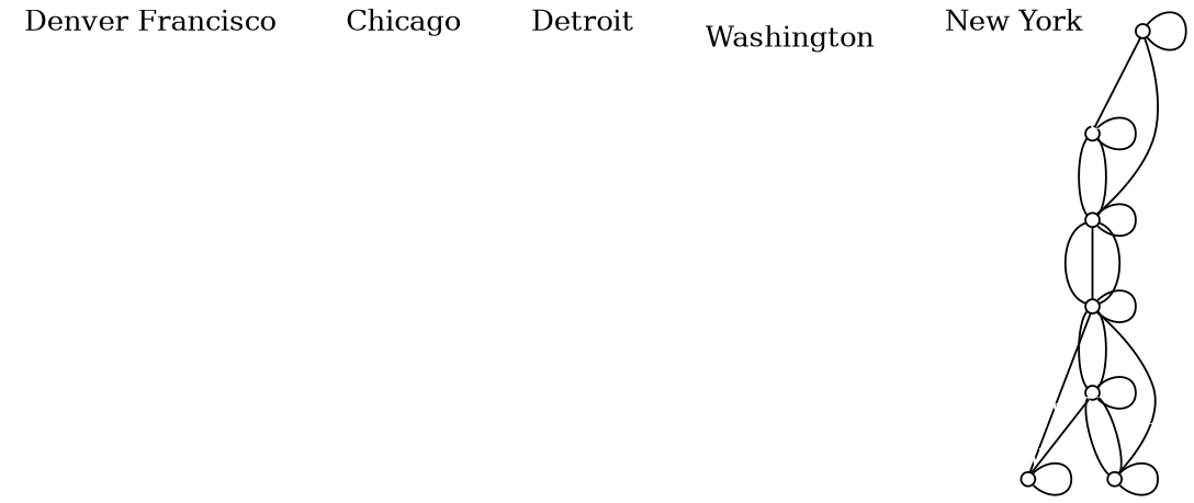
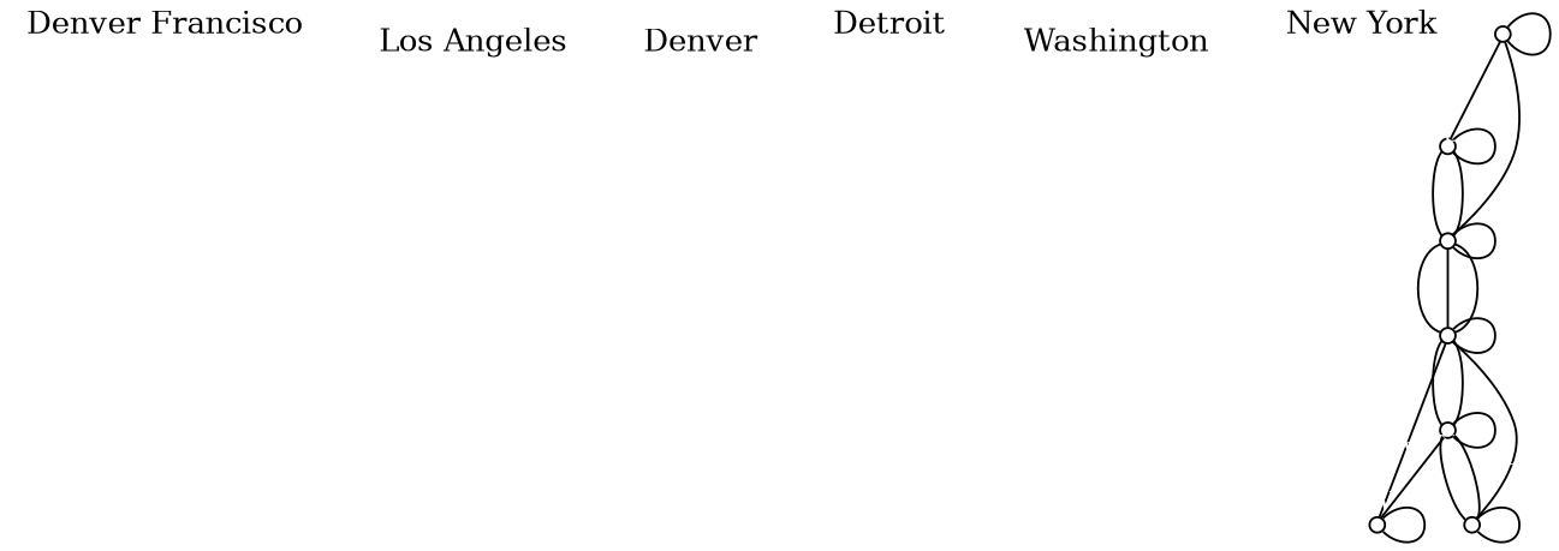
  graph {
    node [fillcolor=black fixedsize=false labelloc=t shape=plaintext]
    n1 [height=.1 label="Denver Francisco" width=.1]
-   Chicago [height=.1 width=.1]
+   "Los Angeles" [height=.1 labelloc=b width=.1]
+   Denver [height=.1 labelloc=b width=.1]
    Detroit [height=.1 width=.1]
    Washington [height=.1 labelloc=b width=.1]
    "New York" [height=.1 width=.1]
    "San Francisco__" [fixedsize=true fontcolor=white height=.1 shape=circle width=.1]
    "Los Angeles__" [fixedsize=true fontcolor=white height=.1 labelloc=b shape=circle width=.1]
    Denver__ [fixedsize=true fontcolor=white height=.1 labelloc=b shape=circle width=.1]
    Chicago__ [fixedsize=true fontcolor=white height=.1 shape=circle width=.1]
    Detroit__ [fixedsize=true fontcolor=white height=.1 shape=circle width=.1]
    Washington__ [fixedsize=true fontcolor=white height=.1 labelloc=b shape=circle width=.1]
    "New York__" [fixedsize=true fontcolor=white height=.1 shape=circle width=.1]
    "San Francisco__" -- "San Francisco__"
    "San Francisco__" -- "Los Angeles__"
    "San Francisco__" -- Denver__
    "Los Angeles__" -- "Los Angeles__"
    "Los Angeles__" -- Denver__
    "Los Angeles__" -- Denver__
    Denver__ -- Denver__
    Denver__ -- Chicago__
    Denver__ -- Chicago__
    Denver__ -- Chicago__
    Chicago__ -- Chicago__
    Chicago__ -- Detroit__
    Chicago__ -- Washington__
    Chicago__ -- "New York__"
    Chicago__ -- "New York__"
    Detroit__ -- Detroit__
    Washington__ -- Washington__
    "New York__" -- Detroit__
    "New York__" -- Washington__
    "New York__" -- Washington__
    "New York__" -- "New York__"
  }
